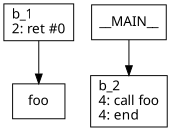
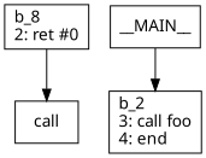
  digraph {
    fontname="Noto Sans"
    node [fontname="Noto Sans" shape=box]
    edge [fontname="Noto Sans"]
-   n1 [label="b_1\l2: ret #0\l"]
-   foo
-   n3 [label="b_2\l4: call foo\l4: end\l"]
+   n1 [label="b_8\l2: ret #0\l"]
+   foo [label=call]
+   n3 [label="b_2\l3: call foo\l4: end\l"]
    __MAIN__
    n1 -> foo
    __MAIN__ -> n3
  }
